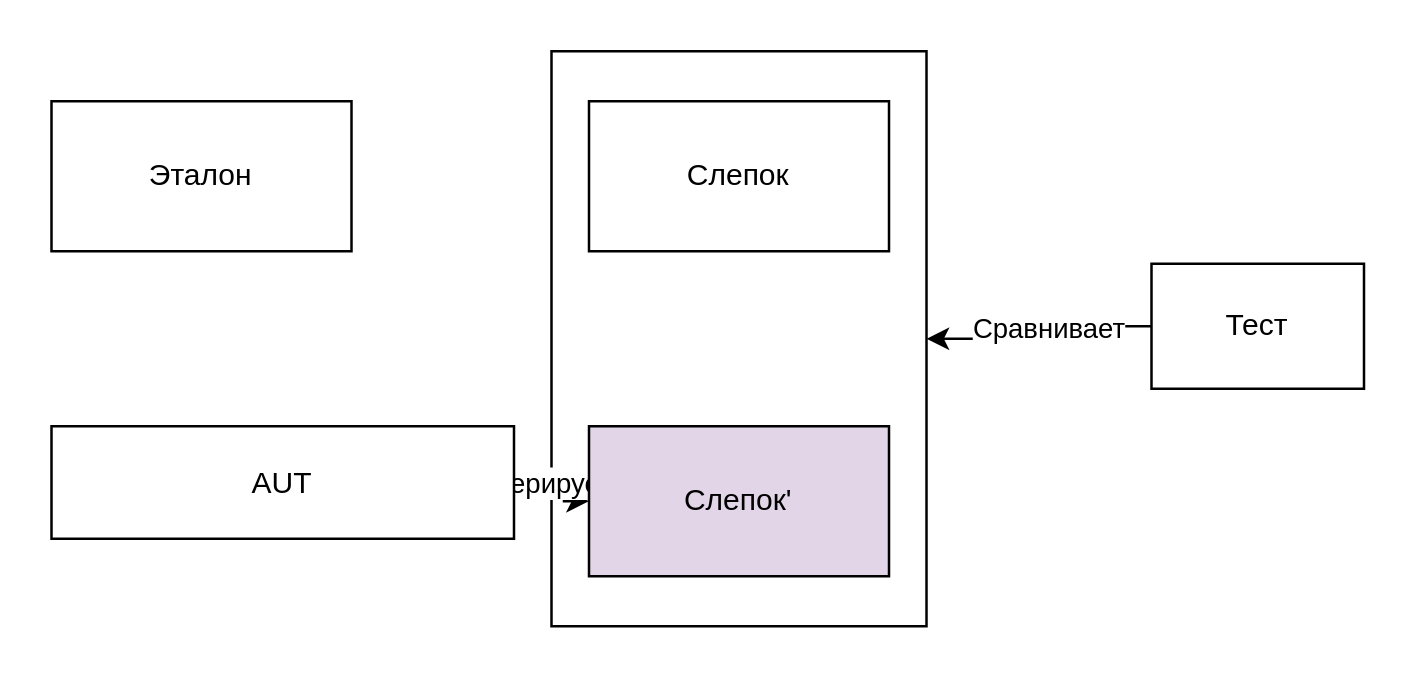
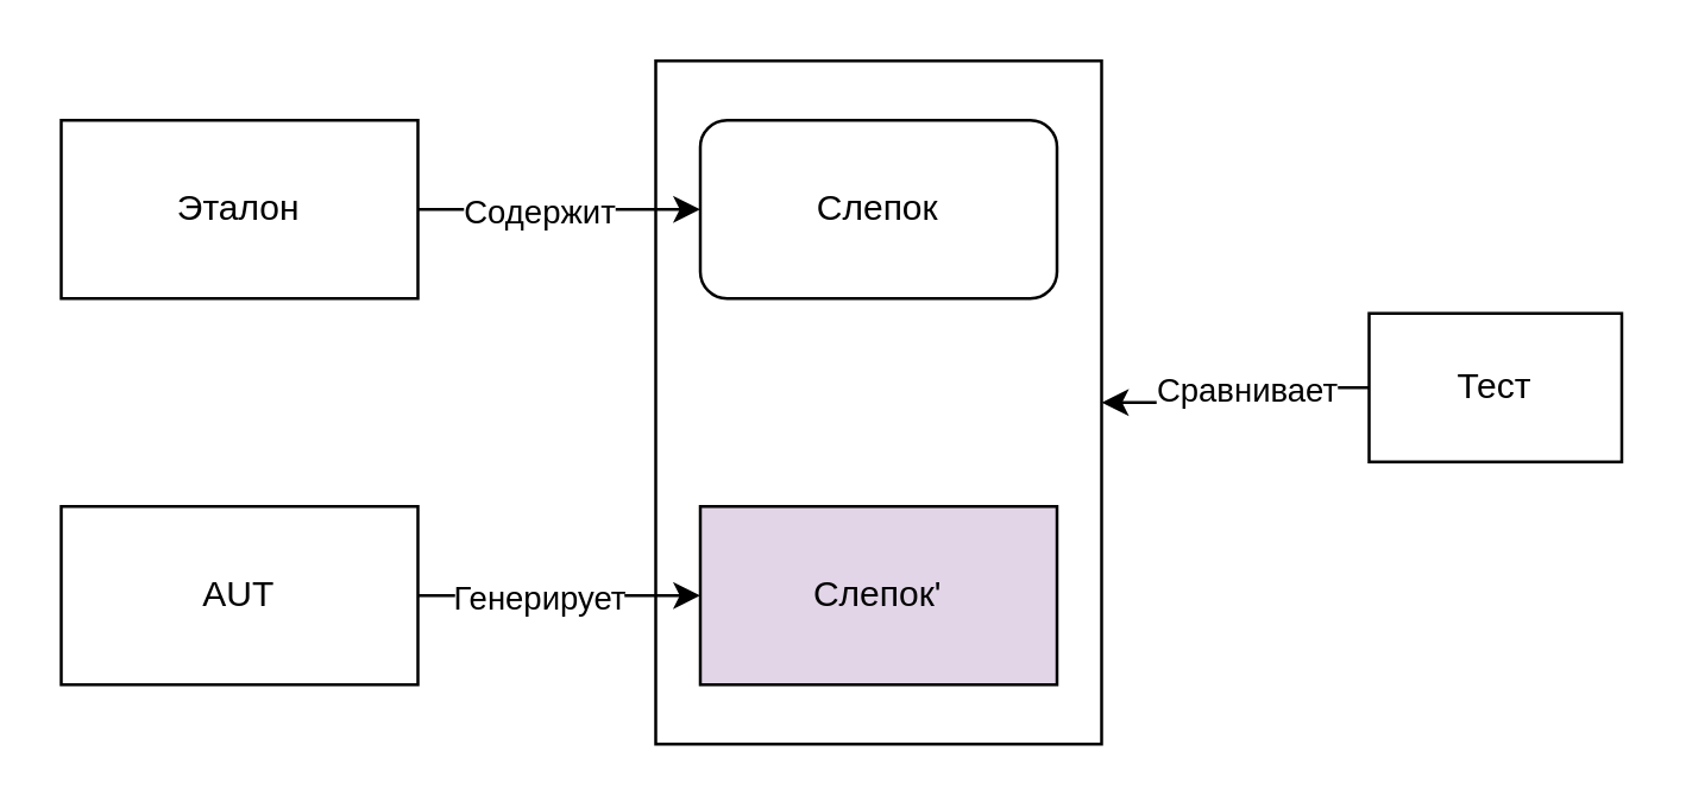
  <mxCell id="0" />
  <mxCell id="1" parent="0" />
  <mxCell id="2" value="" style="rounded=0;whiteSpace=wrap;html=1;" parent="1" vertex="1"><mxGeometry x="220" y="20" width="150" height="230" as="geometry" /></mxCell>
- <mxCell id="3" value="Слепок" style="rounded=0;whiteSpace=wrap;html=1;" parent="1" vertex="1"><mxGeometry x="235" y="40" width="120" height="60" as="geometry" /></mxCell>
+ <mxCell id="3" value="Слепок" style="whiteSpace=wrap;html=1;rounded=1;" parent="1" vertex="1"><mxGeometry x="235" y="40" width="120" height="60" as="geometry" /></mxCell>
  <mxCell id="4" style="edgeStyle=orthogonalEdgeStyle;rounded=0;orthogonalLoop=1;jettySize=auto;html=1;" parent="1" source="6" target="7" edge="1"><mxGeometry relative="1" as="geometry" /></mxCell>
  <mxCell id="5" value="Генерирует" style="edgeLabel;html=1;align=center;verticalAlign=middle;resizable=0;points=[];" parent="4" vertex="1" connectable="0"><mxGeometry x="0.081" relative="1" as="geometry"><mxPoint x="-11" as="offset" /></mxGeometry></mxCell>
- <mxCell id="6" value="AUT" style="rounded=0;whiteSpace=wrap;html=1;" parent="1" vertex="1"><mxGeometry x="20" y="170" width="185" height="45" as="geometry" /></mxCell>
+ <mxCell id="6" value="AUT" style="rounded=0;whiteSpace=wrap;html=1;" parent="1" vertex="1"><mxGeometry x="20" y="170" width="120" height="60" as="geometry" /></mxCell>
  <mxCell id="7" value="Слепок'" style="rounded=0;whiteSpace=wrap;html=1;fillColor=#e1d5e7;" parent="1" vertex="1"><mxGeometry x="235" y="170" width="120" height="60" as="geometry" /></mxCell>
  <mxCell id="8" style="edgeStyle=orthogonalEdgeStyle;rounded=0;orthogonalLoop=1;jettySize=auto;html=1;entryX=1;entryY=0.5;entryDx=0;entryDy=0;" parent="1" source="10" target="2" edge="1"><mxGeometry relative="1" as="geometry" /></mxCell>
  <mxCell id="9" value="Сравнивает" style="edgeLabel;html=1;align=center;verticalAlign=middle;resizable=0;points=[];" parent="8" vertex="1" connectable="0"><mxGeometry x="-0.164" y="1" relative="1" as="geometry"><mxPoint x="-2" y="-1" as="offset" /></mxGeometry></mxCell>
  <mxCell id="10" value="Тест" style="rounded=0;whiteSpace=wrap;html=1;" parent="1" vertex="1"><mxGeometry x="460" y="105" width="85" height="50" as="geometry" /></mxCell>
+ <mxCell id="11" style="edgeStyle=orthogonalEdgeStyle;rounded=0;orthogonalLoop=1;jettySize=auto;html=1;" parent="1" source="13" target="3" edge="1"><mxGeometry relative="1" as="geometry" /></mxCell>
+ <mxCell id="12" value="Содержит" style="edgeLabel;html=1;align=center;verticalAlign=middle;resizable=0;points=[];" parent="11" vertex="1" connectable="0"><mxGeometry x="-0.297" relative="1" as="geometry"><mxPoint x="7" as="offset" /></mxGeometry></mxCell>
  <mxCell id="13" value="Эталон" style="rounded=0;whiteSpace=wrap;html=1;" parent="1" vertex="1"><mxGeometry x="20" y="40" width="120" height="60" as="geometry" /></mxCell>
